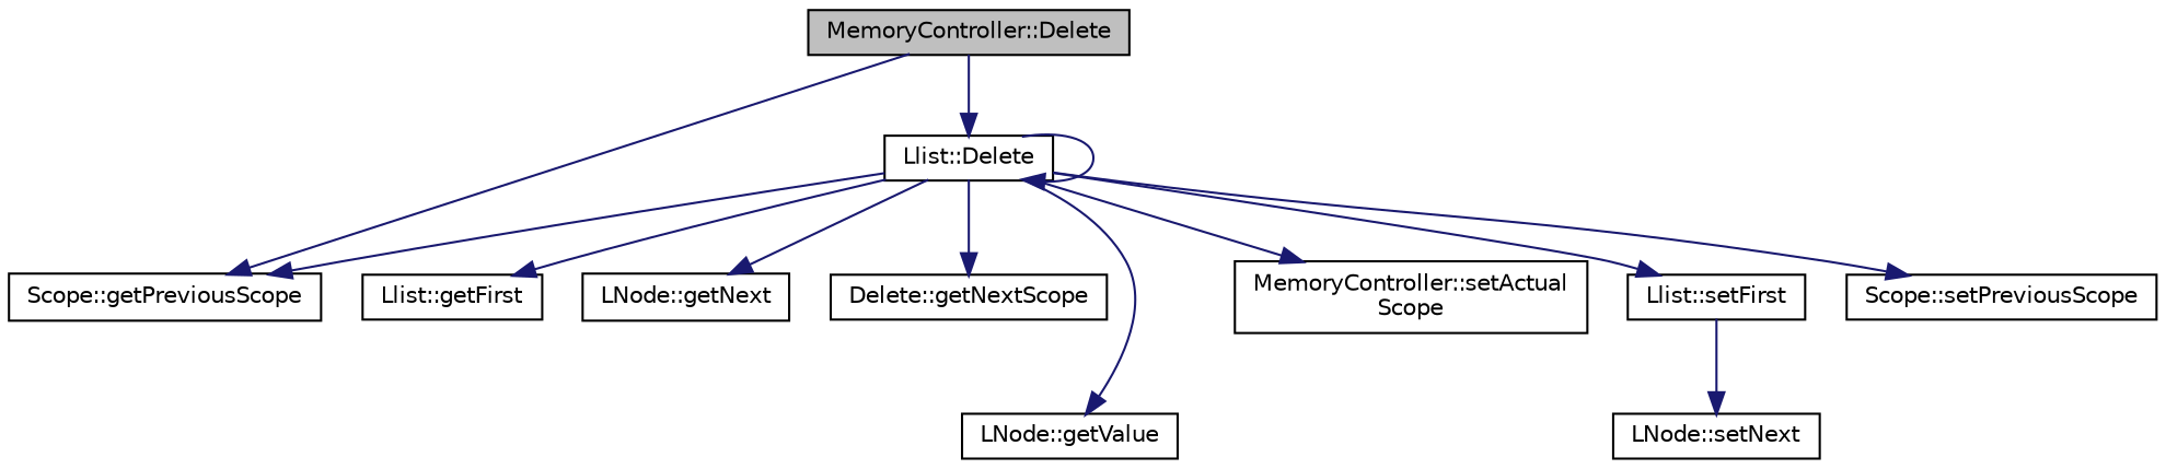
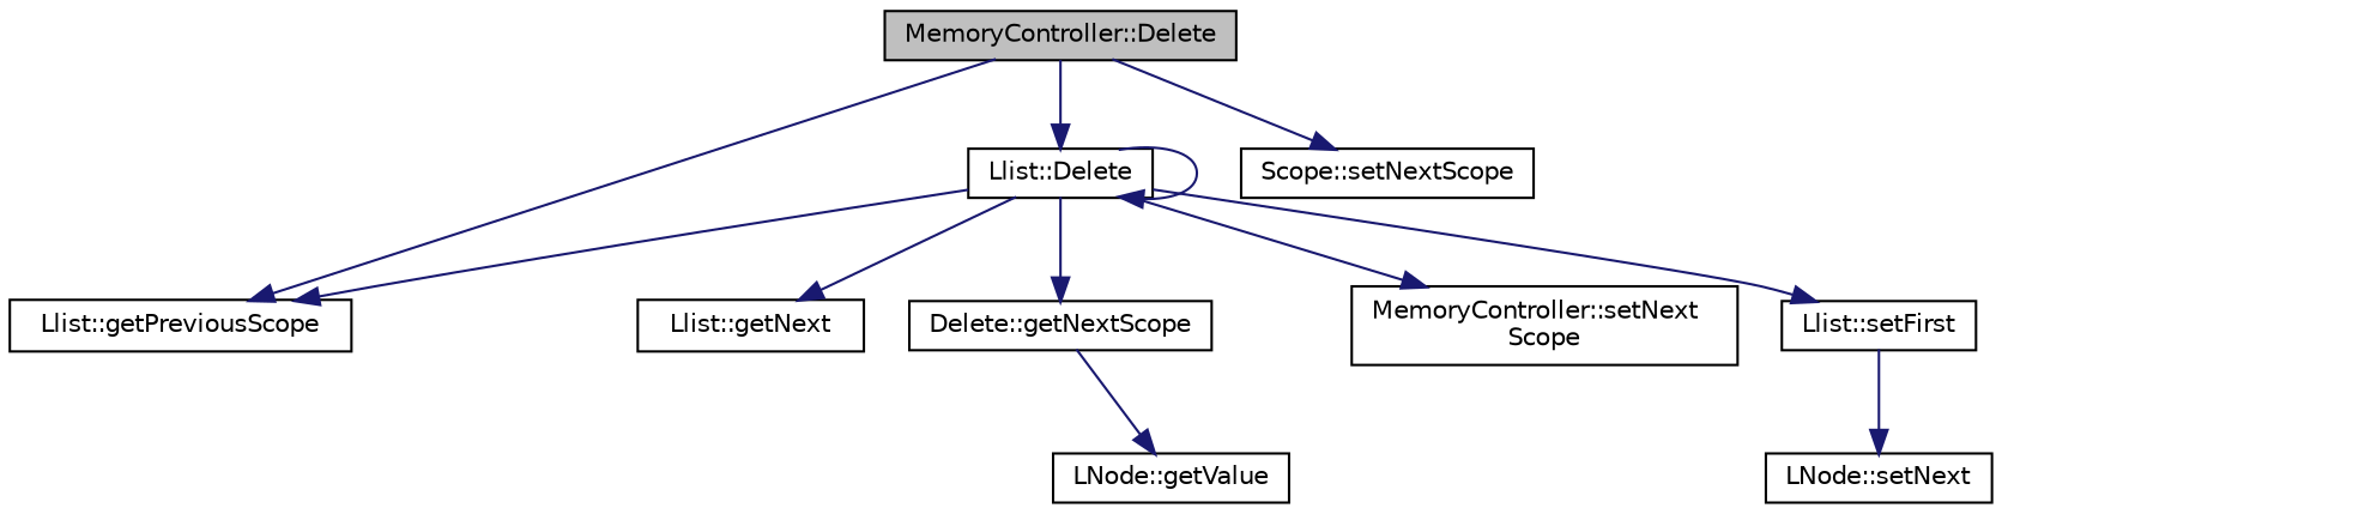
  digraph {
    rankdir=TB
    node [color=black fillcolor=white fontname=Helvetica fontsize=10 shape=record style=filled]
    edge [color=midnightblue fontname=Helvetica fontsize=10 labelfontname=Helvetica labelfontsize=10 style=solid]
    n1 [fillcolor=grey75 fontcolor=black height=0.2 label="MemoryController::Delete" width=0.4]
    n2 [height=0.2 label="Llist::Delete" width=0.4]
-   n3 [height=0.2 label="Scope::getPreviousScope" width=0.4]
-   n5 [height=0.2 label="Llist::getFirst" width=0.4]
-   n6 [height=0.2 label="LNode::getNext" width=0.4]
+   n3 [height=0.2 label="Llist::getPreviousScope" width=0.4]
+   n4 [height=0.2 label="Scope::setNextScope" width=0.4]
+   n6 [height=0.2 label="Llist::getNext" width=0.4]
    n7 [height=0.2 label="Delete::getNextScope" width=0.4]
    n8 [height=0.2 label="LNode::getValue" width=0.4]
-   n9 [height=0.2 label="MemoryController::setActual\lScope" width=0.4]
+   n9 [height=0.2 label="MemoryController::setNext\lScope" width=0.4]
    n10 [height=0.2 label="Llist::setFirst" width=0.4]
-   n11 [height=0.2 label="Scope::setPreviousScope" width=0.4]
    n12 [height=0.2 label="LNode::setNext" width=0.4]
    n1 -> n2
    n1 -> n3
+   n1 -> n4
    n2 -> n2
    n2 -> n3
-   n2 -> n5
    n2 -> n6
    n2 -> n7
-   n2 -> n8
+   n7 -> n8
    n2 -> n9
    n2 -> n10
-   n2 -> n11
    n10 -> n12
  }
